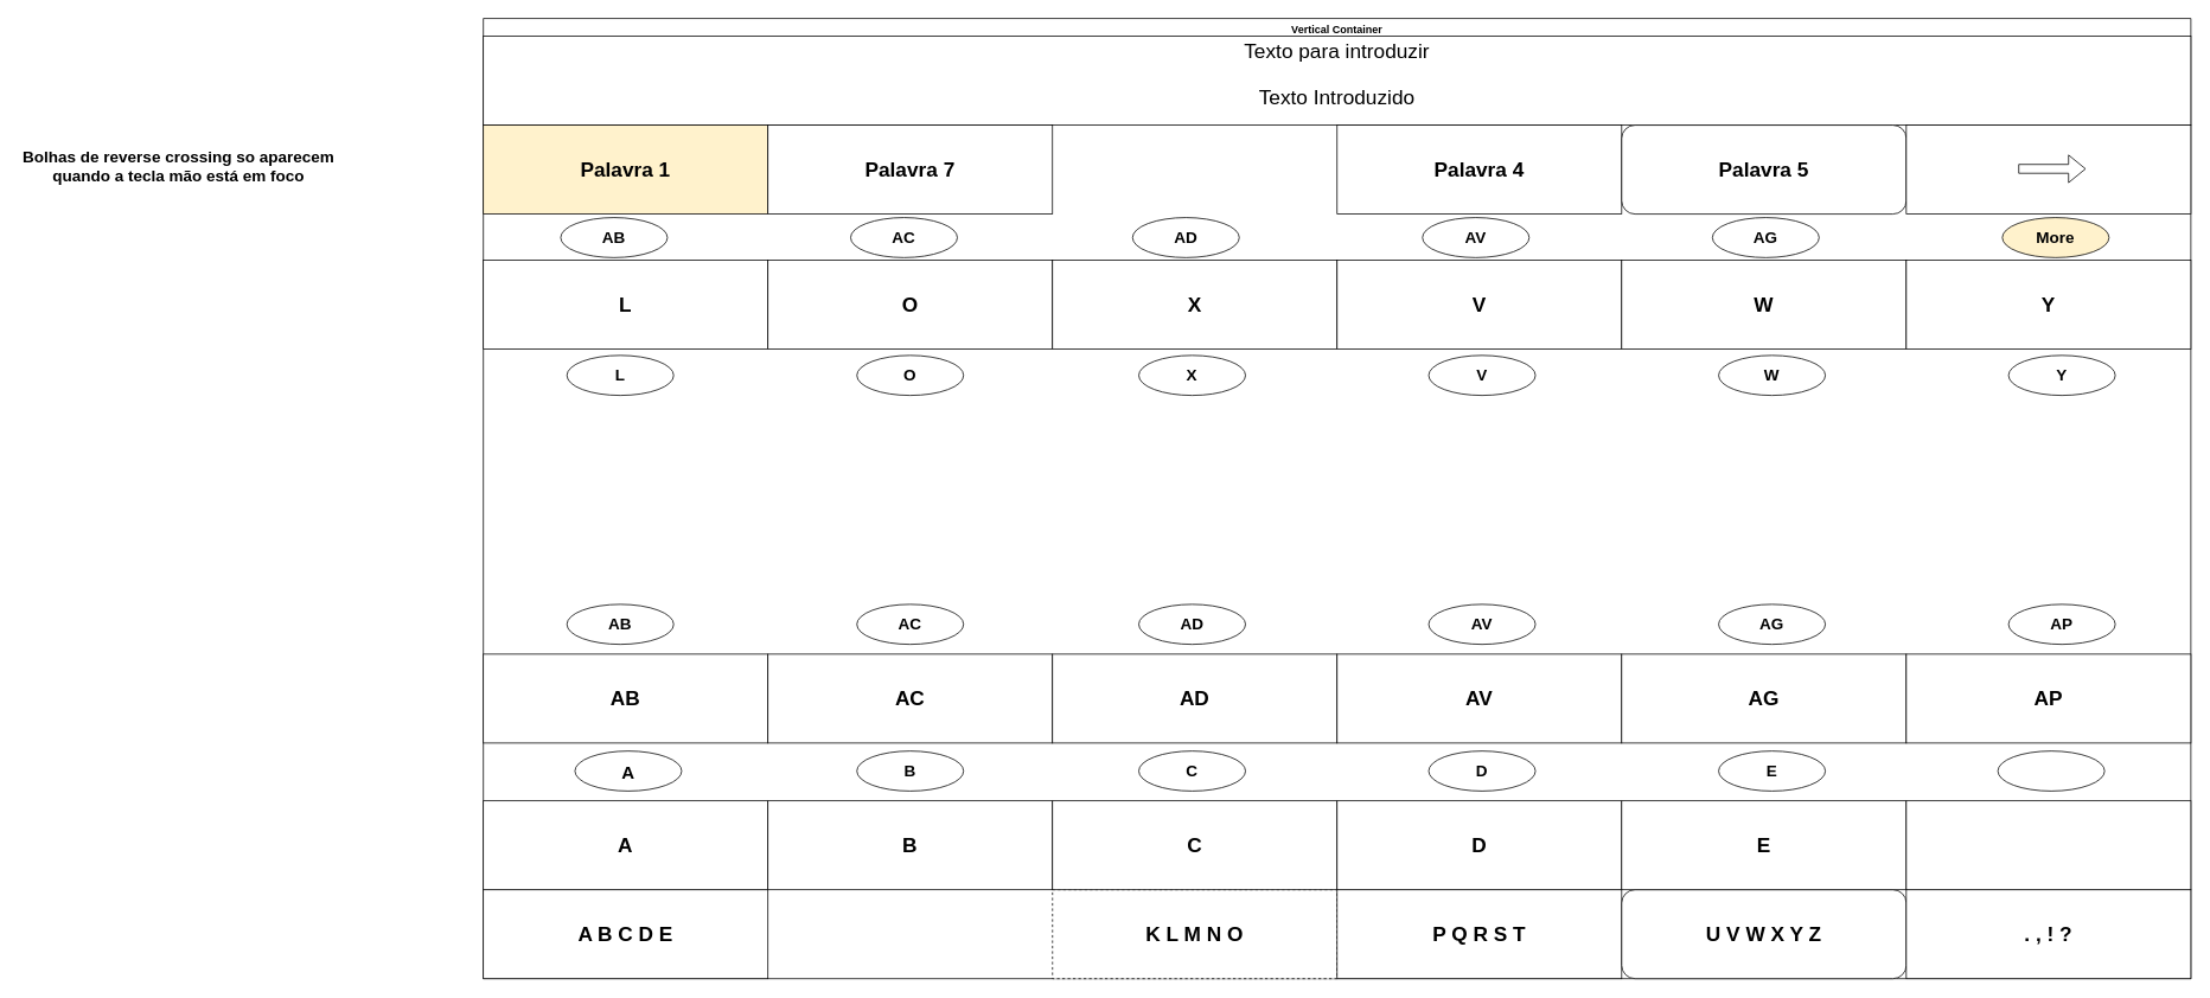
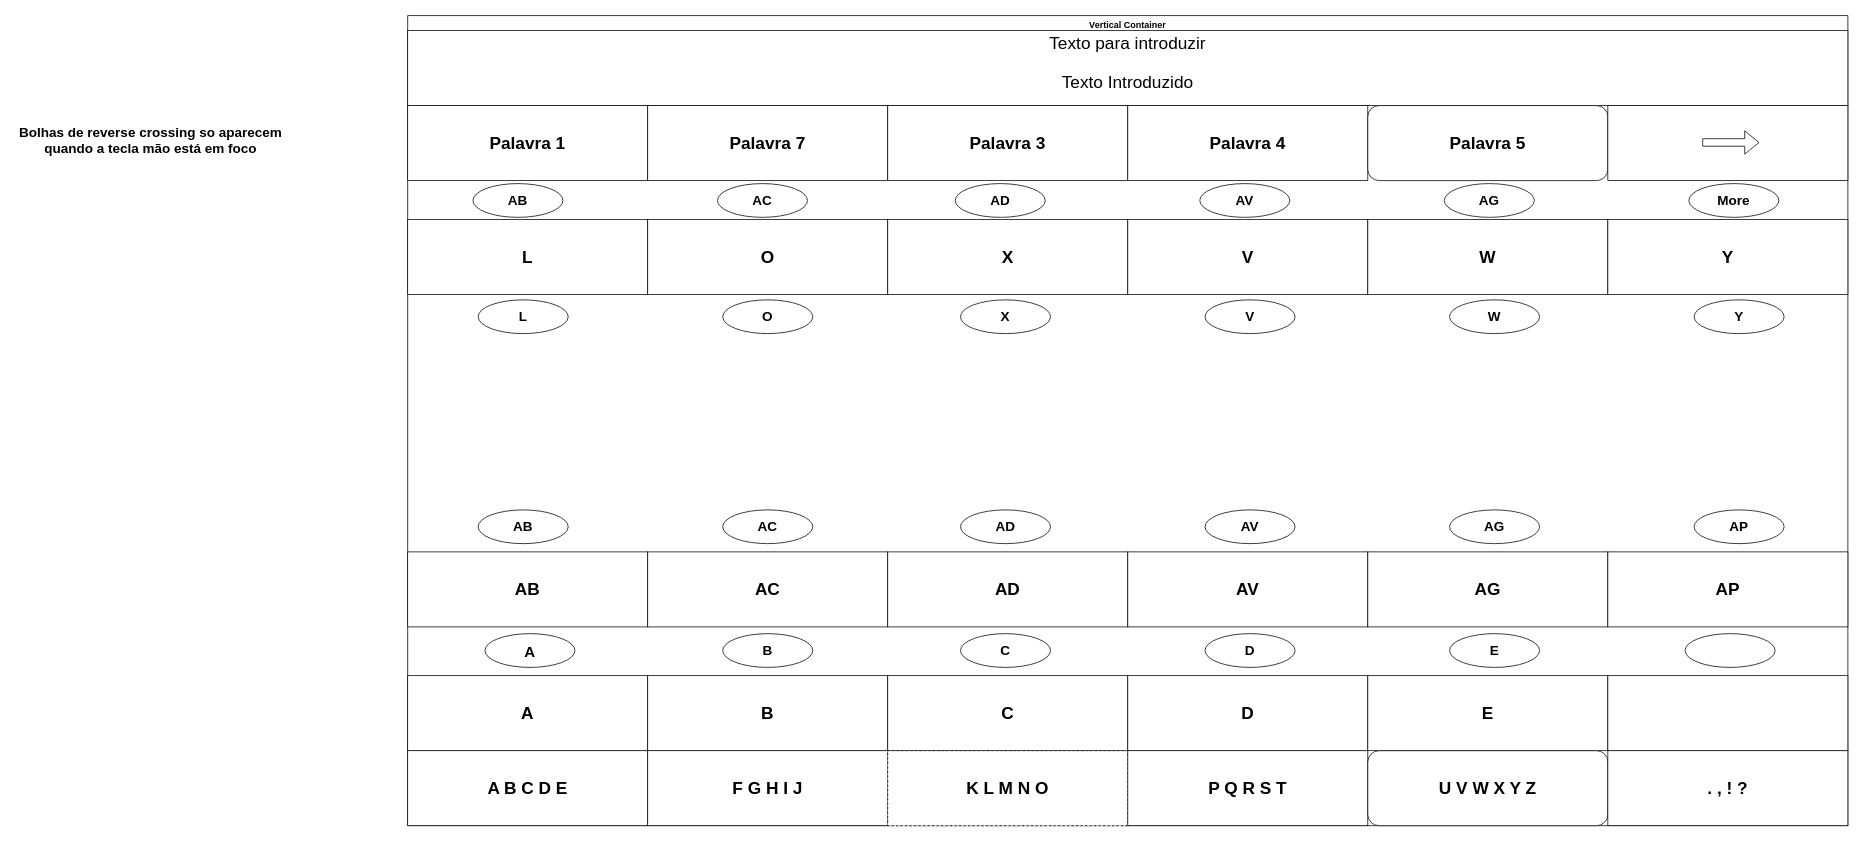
  <mxCell id="0" />
  <mxCell id="1" parent="0" />
  <mxCell id="2" value="Vertical Container" style="swimlane;aspect=fixed;" parent="1" vertex="1"><mxGeometry y="20" width="1920" height="1080" as="geometry" x="543" /></mxCell>
  <mxCell id="3" value="A B C D E" style="rounded=0;whiteSpace=wrap;html=1;fontStyle=1;fontSize=23;" parent="2" vertex="1"><mxGeometry y="980" width="320" height="100" as="geometry" /></mxCell>
+ <mxCell id="4" value="F G H I J" style="rounded=0;whiteSpace=wrap;html=1;fontStyle=1;fontSize=23;" parent="2" vertex="1"><mxGeometry x="320" y="980" width="320" height="100" as="geometry" /></mxCell>
  <mxCell id="5" value="K L M N O" style="rounded=0;whiteSpace=wrap;html=1;fontStyle=1;fontSize=23;dashed=1;" parent="2" vertex="1"><mxGeometry x="640" y="980" width="320" height="100" as="geometry" /></mxCell>
  <mxCell id="6" value="P Q R S T" style="rounded=0;whiteSpace=wrap;html=1;fontStyle=1;fontSize=23;" parent="2" vertex="1"><mxGeometry x="960" y="980" width="320" height="100" as="geometry" /></mxCell>
  <mxCell id="7" value="U V W X Y Z" style="whiteSpace=wrap;html=1;fontStyle=1;fontSize=23;rounded=1;" parent="2" vertex="1"><mxGeometry x="1280" y="980" width="320" height="100" as="geometry" /></mxCell>
  <mxCell id="8" value=". , ! ?" style="rounded=0;whiteSpace=wrap;html=1;fontSize=23;fontStyle=1" parent="2" vertex="1"><mxGeometry x="1600" y="980" width="320" height="100" as="geometry" /></mxCell>
  <mxCell id="9" value="" style="rounded=0;whiteSpace=wrap;html=1;" parent="2" vertex="1"><mxGeometry y="20" width="1920" height="100" as="geometry" /></mxCell>
  <mxCell id="10" value="Texto para introduzir" style="text;html=1;strokeColor=none;fillColor=none;align=center;verticalAlign=middle;whiteSpace=wrap;rounded=0;fontSize=23;" parent="2" vertex="1"><mxGeometry y="22" width="1920" height="30" as="geometry" /></mxCell>
  <mxCell id="11" value="Texto Introduzido" style="text;html=1;strokeColor=none;fillColor=none;align=center;verticalAlign=middle;whiteSpace=wrap;rounded=0;fontSize=23;" parent="2" vertex="1"><mxGeometry y="60" width="1920" height="58" as="geometry" /></mxCell>
  <mxCell id="12" value="A" style="rounded=0;whiteSpace=wrap;html=1;fontStyle=1;fontSize=23;" parent="2" vertex="1"><mxGeometry y="880" width="320" height="100" as="geometry" /></mxCell>
  <mxCell id="13" value="B" style="rounded=0;whiteSpace=wrap;html=1;fontStyle=1;fontSize=23;" parent="2" vertex="1"><mxGeometry x="320" y="880" width="320" height="100" as="geometry" /></mxCell>
  <mxCell id="14" value="C" style="rounded=0;whiteSpace=wrap;html=1;fontStyle=1;fontSize=23;" parent="2" vertex="1"><mxGeometry x="640" y="880" width="320" height="100" as="geometry" /></mxCell>
  <mxCell id="15" value="D" style="rounded=0;whiteSpace=wrap;html=1;fontStyle=1;fontSize=23;" parent="2" vertex="1"><mxGeometry x="960" y="880" width="320" height="100" as="geometry" /></mxCell>
  <mxCell id="16" value="E" style="rounded=0;whiteSpace=wrap;html=1;fontStyle=1;fontSize=23;" parent="2" vertex="1"><mxGeometry x="1280" y="880" width="320" height="100" as="geometry" /></mxCell>
  <mxCell id="17" value="" style="rounded=0;whiteSpace=wrap;html=1;fontSize=23;fontStyle=1" parent="2" vertex="1"><mxGeometry x="1600" y="880" width="320" height="100" as="geometry" /></mxCell>
  <mxCell id="18" value="A" style="ellipse;whiteSpace=wrap;html=1;fontSize=20;fontStyle=1" parent="2" vertex="1"><mxGeometry x="103" y="824" width="120" height="45" as="geometry" /></mxCell>
  <mxCell id="19" value="B" style="ellipse;whiteSpace=wrap;html=1;fontSize=18;fontStyle=1" parent="2" vertex="1"><mxGeometry x="420" y="824" width="120" height="45" as="geometry" /></mxCell>
  <mxCell id="20" value="C" style="ellipse;whiteSpace=wrap;html=1;fontSize=18;fontStyle=1" parent="2" vertex="1"><mxGeometry x="737" y="824" width="120" height="45" as="geometry" /></mxCell>
  <mxCell id="21" value="D" style="ellipse;whiteSpace=wrap;html=1;fontSize=18;fontStyle=1" parent="2" vertex="1"><mxGeometry x="1063" y="824" width="120" height="45" as="geometry" /></mxCell>
  <mxCell id="22" value="E" style="ellipse;whiteSpace=wrap;html=1;fontSize=18;fontStyle=1" parent="2" vertex="1"><mxGeometry x="1389" y="824" width="120" height="45" as="geometry" /></mxCell>
  <mxCell id="23" value="" style="ellipse;whiteSpace=wrap;html=1;" parent="2" vertex="1"><mxGeometry x="1703" y="824" width="120" height="45" as="geometry" /></mxCell>
  <mxCell id="24" value="AB" style="rounded=0;whiteSpace=wrap;html=1;fontStyle=1;fontSize=23;" parent="2" vertex="1"><mxGeometry y="715" width="320" height="100" as="geometry" /></mxCell>
  <mxCell id="25" value="AC" style="rounded=0;whiteSpace=wrap;html=1;fontStyle=1;fontSize=23;" parent="2" vertex="1"><mxGeometry x="320" y="715" width="320" height="100" as="geometry" /></mxCell>
  <mxCell id="26" value="AD" style="rounded=0;whiteSpace=wrap;html=1;fontStyle=1;fontSize=23;" parent="2" vertex="1"><mxGeometry x="640" y="715" width="320" height="100" as="geometry" /></mxCell>
  <mxCell id="27" value="AV" style="rounded=0;whiteSpace=wrap;html=1;fontStyle=1;fontSize=23;" parent="2" vertex="1"><mxGeometry x="960" y="715" width="320" height="100" as="geometry" /></mxCell>
  <mxCell id="28" value="AG" style="rounded=0;whiteSpace=wrap;html=1;fontStyle=1;fontSize=23;" parent="2" vertex="1"><mxGeometry x="1280" y="715" width="320" height="100" as="geometry" /></mxCell>
  <mxCell id="29" value="AP" style="rounded=0;whiteSpace=wrap;html=1;fontSize=23;fontStyle=1" parent="2" vertex="1"><mxGeometry x="1600" y="715" width="320" height="100" as="geometry" /></mxCell>
  <mxCell id="30" value="AB" style="ellipse;whiteSpace=wrap;html=1;fontSize=18;fontStyle=1" parent="2" vertex="1"><mxGeometry x="94" y="659" width="120" height="45" as="geometry" /></mxCell>
  <mxCell id="31" value="AC" style="ellipse;whiteSpace=wrap;html=1;fontSize=18;fontStyle=1" parent="2" vertex="1"><mxGeometry x="420" y="659" width="120" height="45" as="geometry" /></mxCell>
  <mxCell id="32" value="AD" style="ellipse;whiteSpace=wrap;html=1;fontSize=18;fontStyle=1" parent="2" vertex="1"><mxGeometry x="737" y="659" width="120" height="45" as="geometry" /></mxCell>
  <mxCell id="33" value="AV" style="ellipse;whiteSpace=wrap;html=1;fontSize=18;fontStyle=1" parent="2" vertex="1"><mxGeometry x="1063" y="659" width="120" height="45" as="geometry" /></mxCell>
  <mxCell id="34" value="AG" style="ellipse;whiteSpace=wrap;html=1;fontSize=18;fontStyle=1" parent="2" vertex="1"><mxGeometry x="1389" y="659" width="120" height="45" as="geometry" /></mxCell>
  <mxCell id="35" value="AP" style="ellipse;whiteSpace=wrap;html=1;fontSize=18;fontStyle=1" parent="2" vertex="1"><mxGeometry x="1715" y="659" width="120" height="45" as="geometry" /></mxCell>
- <mxCell id="36" value="Palavra 1" style="rounded=0;whiteSpace=wrap;html=1;fontStyle=1;fontSize=23;fillColor=#fff2cc;" parent="2" vertex="1"><mxGeometry y="120" width="320" height="100" as="geometry" /></mxCell>
+ <mxCell id="36" value="Palavra 1" style="rounded=0;whiteSpace=wrap;html=1;fontStyle=1;fontSize=23;" parent="2" vertex="1"><mxGeometry y="120" width="320" height="100" as="geometry" /></mxCell>
  <mxCell id="37" value="Palavra 7" style="rounded=0;whiteSpace=wrap;html=1;fontStyle=1;fontSize=23;" parent="2" vertex="1"><mxGeometry x="320" y="120" width="320" height="100" as="geometry" /></mxCell>
+ <mxCell id="38" value="Palavra 3" style="rounded=0;whiteSpace=wrap;html=1;fontStyle=1;fontSize=23;" parent="2" vertex="1"><mxGeometry x="640" y="120" width="320" height="100" as="geometry" /></mxCell>
  <mxCell id="39" value="Palavra 4" style="rounded=0;whiteSpace=wrap;html=1;fontStyle=1;fontSize=23;" parent="2" vertex="1"><mxGeometry x="960" y="120" width="320" height="100" as="geometry" /></mxCell>
  <mxCell id="40" value="Palavra 5" style="whiteSpace=wrap;html=1;fontStyle=1;fontSize=23;rounded=1;" parent="2" vertex="1"><mxGeometry x="1280" y="120" width="320" height="100" as="geometry" /></mxCell>
  <mxCell id="41" value="" style="rounded=0;whiteSpace=wrap;html=1;fontSize=23;fontStyle=1" parent="2" vertex="1"><mxGeometry x="1600" y="120" width="320" height="100" as="geometry" /></mxCell>
  <mxCell id="42" value="L" style="rounded=0;whiteSpace=wrap;html=1;fontStyle=1;fontSize=23;" parent="2" vertex="1"><mxGeometry y="272" width="320" height="100" as="geometry" /></mxCell>
  <mxCell id="43" value="O" style="rounded=0;whiteSpace=wrap;html=1;fontStyle=1;fontSize=23;" parent="2" vertex="1"><mxGeometry x="320" y="272" width="320" height="100" as="geometry" /></mxCell>
  <mxCell id="44" value="X" style="rounded=0;whiteSpace=wrap;html=1;fontStyle=1;fontSize=23;" parent="2" vertex="1"><mxGeometry x="640" y="272" width="320" height="100" as="geometry" /></mxCell>
  <mxCell id="45" value="V" style="rounded=0;whiteSpace=wrap;html=1;fontStyle=1;fontSize=23;" parent="2" vertex="1"><mxGeometry x="960" y="272" width="320" height="100" as="geometry" /></mxCell>
  <mxCell id="46" value="W" style="rounded=0;whiteSpace=wrap;html=1;fontStyle=1;fontSize=23;" parent="2" vertex="1"><mxGeometry x="1280" y="272" width="320" height="100" as="geometry" /></mxCell>
  <mxCell id="47" value="Y" style="rounded=0;whiteSpace=wrap;html=1;fontSize=23;fontStyle=1" parent="2" vertex="1"><mxGeometry x="1600" y="272" width="320" height="100" as="geometry" /></mxCell>
  <mxCell id="48" value="AB" style="ellipse;whiteSpace=wrap;html=1;fontSize=18;fontStyle=1" parent="2" vertex="1"><mxGeometry x="87" y="224" width="120" height="45" as="geometry" /></mxCell>
  <mxCell id="49" value="AC" style="ellipse;whiteSpace=wrap;html=1;fontSize=18;fontStyle=1" parent="2" vertex="1"><mxGeometry x="413" y="224" width="120" height="45" as="geometry" /></mxCell>
  <mxCell id="50" value="AD" style="ellipse;whiteSpace=wrap;html=1;fontSize=18;fontStyle=1" parent="2" vertex="1"><mxGeometry x="730" y="224" width="120" height="45" as="geometry" /></mxCell>
  <mxCell id="51" value="AV" style="ellipse;whiteSpace=wrap;html=1;fontSize=18;fontStyle=1" parent="2" vertex="1"><mxGeometry x="1056" y="224" width="120" height="45" as="geometry" /></mxCell>
  <mxCell id="52" value="AG" style="ellipse;whiteSpace=wrap;html=1;fontSize=18;fontStyle=1" parent="2" vertex="1"><mxGeometry x="1382" y="224" width="120" height="45" as="geometry" /></mxCell>
- <mxCell id="53" value="More" style="ellipse;whiteSpace=wrap;html=1;fontSize=18;fontStyle=1;fillColor=#fff2cc;" parent="2" vertex="1"><mxGeometry x="1708" y="224" width="120" height="45" as="geometry" /></mxCell>
+ <mxCell id="53" value="More" style="ellipse;whiteSpace=wrap;html=1;fontSize=18;fontStyle=1" parent="2" vertex="1"><mxGeometry x="1708" y="224" width="120" height="45" as="geometry" /></mxCell>
  <mxCell id="54" value="L" style="ellipse;whiteSpace=wrap;html=1;fontSize=18;fontStyle=1" parent="2" vertex="1"><mxGeometry x="94" y="379" width="120" height="45" as="geometry" /></mxCell>
  <mxCell id="55" value="O" style="ellipse;whiteSpace=wrap;html=1;fontSize=18;fontStyle=1" parent="2" vertex="1"><mxGeometry x="420" y="379" width="120" height="45" as="geometry" /></mxCell>
  <mxCell id="56" value="X" style="ellipse;whiteSpace=wrap;html=1;fontSize=18;fontStyle=1" parent="2" vertex="1"><mxGeometry x="737" y="379" width="120" height="45" as="geometry" /></mxCell>
  <mxCell id="57" value="V" style="ellipse;whiteSpace=wrap;html=1;fontSize=18;fontStyle=1" parent="2" vertex="1"><mxGeometry x="1063" y="379" width="120" height="45" as="geometry" /></mxCell>
  <mxCell id="58" value="W" style="ellipse;whiteSpace=wrap;html=1;fontSize=18;fontStyle=1" parent="2" vertex="1"><mxGeometry x="1389" y="379" width="120" height="45" as="geometry" /></mxCell>
  <mxCell id="59" value="Y" style="ellipse;whiteSpace=wrap;html=1;fontSize=18;fontStyle=1" parent="2" vertex="1"><mxGeometry x="1715" y="379" width="120" height="45" as="geometry" /></mxCell>
  <mxCell id="60" value="" style="shape=flexArrow;endArrow=classic;html=1;rounded=0;fontSize=18;" parent="2" edge="1"><mxGeometry width="50" height="50" relative="1" as="geometry"><mxPoint x="1726" y="169.17" as="sourcePoint" /><mxPoint x="1802" y="169.17" as="targetPoint" /></mxGeometry></mxCell>
  <mxCell id="61" value="&lt;b&gt;Bolhas de reverse crossing so aparecem quando a tecla mão está em foco&lt;/b&gt;" style="text;html=1;strokeColor=none;fillColor=none;align=center;verticalAlign=middle;whiteSpace=wrap;rounded=0;fontSize=18;" parent="1" vertex="1"><mxGeometry x="20" y="158" width="361" height="58" as="geometry" /></mxCell>
